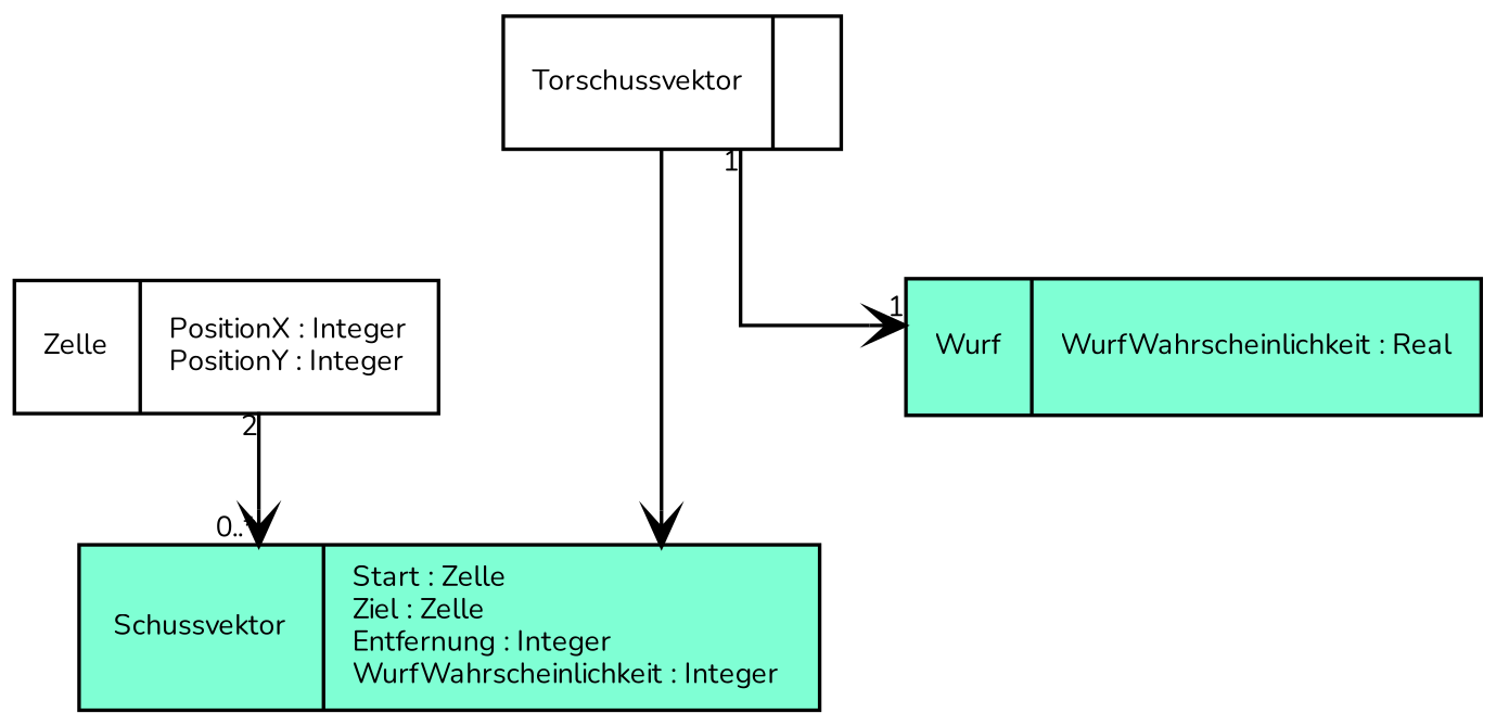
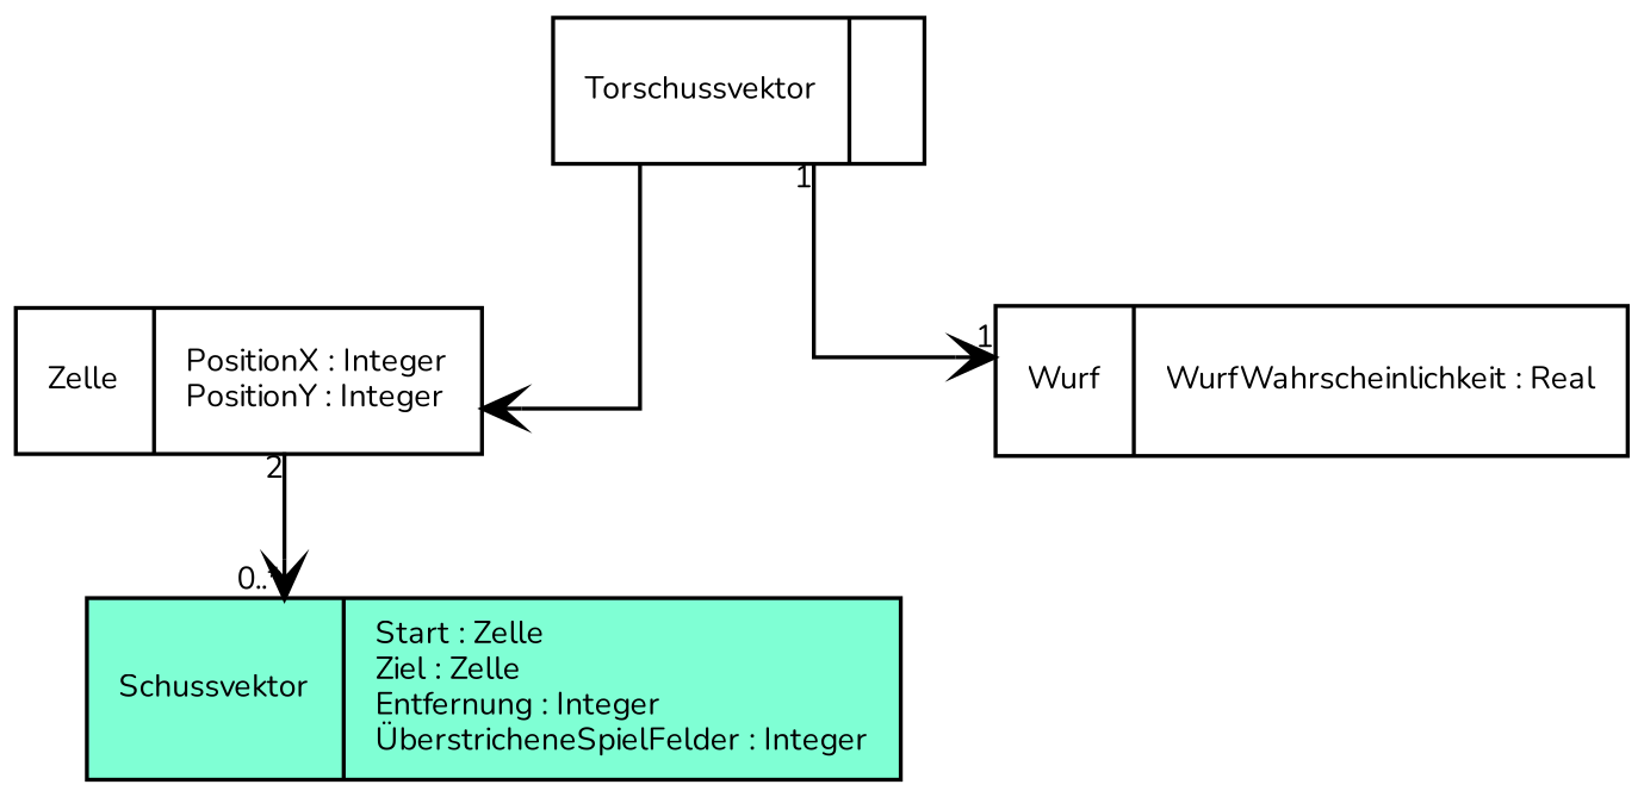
  digraph {
    fontname=Nunito
    fontsize=8
    nodesep=0.6
    rankdir=TB
    splines=ortho
    node [fillcolor=white fontname=Nunito fontsize=8 shape=record style=filled]
    edge [arrowhead=vee fontname=Nunito fontsize=8 labeldistance=1.4]
    n1 [label="Zelle|PositionX : Integer\lPositionY : Integer\l"]
-   n2 [fillcolor=aquamarine label="Schussvektor|Start : Zelle\lZiel : Zelle\lEntfernung : Integer\lWurfWahrscheinlichkeit : Integer\l"]
-   n3 [fillcolor=aquamarine label="Wurf|WurfWahrscheinlichkeit : Real\l"]
+   n2 [fillcolor=aquamarine label="Schussvektor|Start : Zelle\lZiel : Zelle\lEntfernung : Integer\lÜberstricheneSpielFelder : Integer\l"]
+   n3 [label="Wurf|WurfWahrscheinlichkeit : Real\l"]
    n4 [label="Torschussvektor|"]
    n1 -> n2 [headlabel="0..*" taillabel=2]
-   n4 -> n2
+   n4 -> n1
    n4 -> n3 [headlabel=1 taillabel=1]
  }
